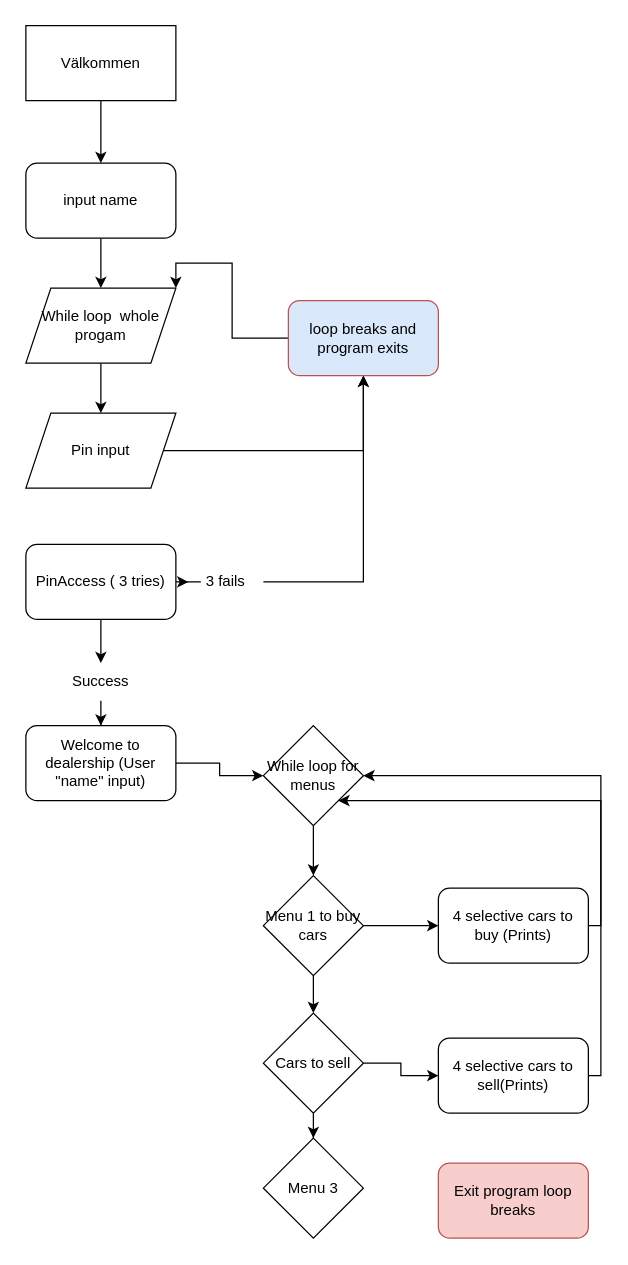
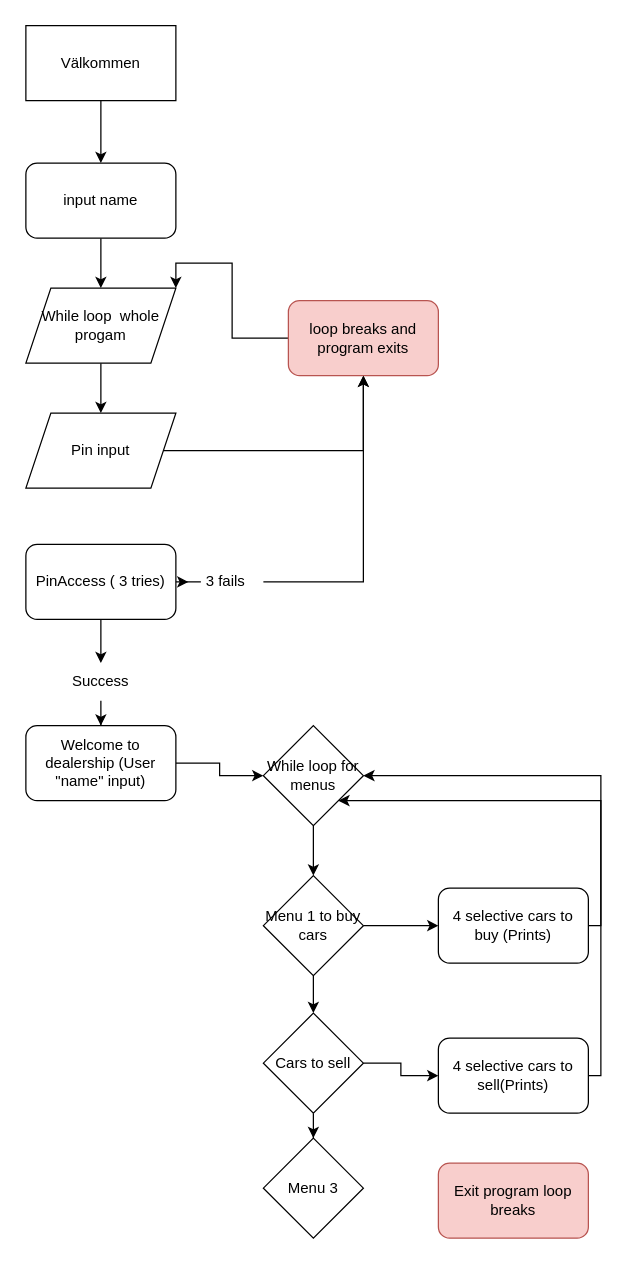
  <mxCell id="0" />
  <mxCell id="1" parent="0" />
  <mxCell id="2" style="edgeStyle=orthogonalEdgeStyle;rounded=0;orthogonalLoop=1;jettySize=auto;html=1;" edge="1" parent="1" source="3" target="7"><mxGeometry relative="1" as="geometry" /></mxCell>
  <mxCell id="3" value="Välkommen" style="rounded=0;whiteSpace=wrap;html=1;" parent="1" vertex="1"><mxGeometry x="20" y="20" width="120" height="60" as="geometry" /></mxCell>
  <mxCell id="4" style="edgeStyle=orthogonalEdgeStyle;rounded=0;orthogonalLoop=1;jettySize=auto;html=1;" edge="1" parent="1" source="5" target="9"><mxGeometry relative="1" as="geometry" /></mxCell>
  <mxCell id="5" value="While loop&amp;nbsp; whole progam" style="shape=parallelogram;perimeter=parallelogramPerimeter;whiteSpace=wrap;html=1;fixedSize=1;" vertex="1" parent="1"><mxGeometry x="20" y="230" width="120" height="60" as="geometry" /></mxCell>
  <mxCell id="6" style="edgeStyle=orthogonalEdgeStyle;rounded=0;orthogonalLoop=1;jettySize=auto;html=1;" edge="1" parent="1" source="7" target="5"><mxGeometry relative="1" as="geometry" /></mxCell>
  <mxCell id="7" value="input name" style="rounded=1;whiteSpace=wrap;html=1;" vertex="1" parent="1"><mxGeometry x="20" y="130" width="120" height="60" as="geometry" /></mxCell>
  <mxCell id="8" style="edgeStyle=orthogonalEdgeStyle;rounded=0;orthogonalLoop=1;jettySize=auto;html=1;" edge="1" parent="1" source="9" target="14"><mxGeometry relative="1" as="geometry" /></mxCell>
  <mxCell id="9" value="Pin input" style="shape=parallelogram;perimeter=parallelogramPerimeter;whiteSpace=wrap;html=1;fixedSize=1;" vertex="1" parent="1"><mxGeometry x="20" y="330" width="120" height="60" as="geometry" /></mxCell>
  <mxCell id="10" style="edgeStyle=orthogonalEdgeStyle;rounded=0;orthogonalLoop=1;jettySize=auto;html=1;exitX=1;exitY=0.5;exitDx=0;exitDy=0;" edge="1" parent="1" source="12" target="16"><mxGeometry relative="1" as="geometry" /></mxCell>
  <mxCell id="11" style="edgeStyle=orthogonalEdgeStyle;rounded=0;orthogonalLoop=1;jettySize=auto;html=1;" edge="1" parent="1" source="12" target="18"><mxGeometry relative="1" as="geometry" /></mxCell>
  <mxCell id="12" value="PinAccess ( 3 tries)" style="rounded=1;whiteSpace=wrap;html=1;" vertex="1" parent="1"><mxGeometry x="20" y="435" width="120" height="60" as="geometry" /></mxCell>
  <mxCell id="13" style="edgeStyle=orthogonalEdgeStyle;rounded=0;orthogonalLoop=1;jettySize=auto;html=1;entryX=1;entryY=0;entryDx=0;entryDy=0;" edge="1" parent="1" source="14" target="5"><mxGeometry relative="1" as="geometry" /></mxCell>
- <mxCell id="14" value="loop breaks and program exits" style="rounded=1;whiteSpace=wrap;html=1;fillColor=#dae8fc;strokeColor=#b85450;" vertex="1" parent="1"><mxGeometry x="230" y="240" width="120" height="60" as="geometry" /></mxCell>
+ <mxCell id="14" value="loop breaks and program exits" style="rounded=1;whiteSpace=wrap;html=1;fillColor=#f8cecc;strokeColor=#b85450;" vertex="1" parent="1"><mxGeometry x="230" y="240" width="120" height="60" as="geometry" /></mxCell>
  <mxCell id="15" style="edgeStyle=orthogonalEdgeStyle;rounded=0;orthogonalLoop=1;jettySize=auto;html=1;" edge="1" parent="1" source="16" target="14"><mxGeometry relative="1" as="geometry" /></mxCell>
  <mxCell id="16" value="3 fails" style="text;html=1;strokeColor=none;fillColor=none;align=center;verticalAlign=middle;whiteSpace=wrap;rounded=0;" vertex="1" parent="1"><mxGeometry x="150" y="450" width="60" height="30" as="geometry" /></mxCell>
  <mxCell id="17" style="edgeStyle=orthogonalEdgeStyle;rounded=0;orthogonalLoop=1;jettySize=auto;html=1;exitX=0.5;exitY=1;exitDx=0;exitDy=0;" edge="1" parent="1" source="18" target="20"><mxGeometry relative="1" as="geometry" /></mxCell>
  <mxCell id="18" value="Success" style="text;html=1;strokeColor=none;fillColor=none;align=center;verticalAlign=middle;whiteSpace=wrap;rounded=0;" vertex="1" parent="1"><mxGeometry x="50" y="530" width="60" height="30" as="geometry" /></mxCell>
  <mxCell id="19" style="edgeStyle=orthogonalEdgeStyle;rounded=0;orthogonalLoop=1;jettySize=auto;html=1;exitX=1;exitY=0.5;exitDx=0;exitDy=0;" edge="1" parent="1" source="20" target="22"><mxGeometry relative="1" as="geometry" /></mxCell>
  <mxCell id="20" value="Welcome to dealership (User &quot;name&quot; input)" style="rounded=1;whiteSpace=wrap;html=1;" vertex="1" parent="1"><mxGeometry x="20" y="580" width="120" height="60" as="geometry" /></mxCell>
  <mxCell id="21" style="edgeStyle=orthogonalEdgeStyle;rounded=0;orthogonalLoop=1;jettySize=auto;html=1;exitX=0.5;exitY=1;exitDx=0;exitDy=0;" edge="1" parent="1" source="22" target="25"><mxGeometry relative="1" as="geometry" /></mxCell>
  <mxCell id="22" value="While loop for menus" style="rhombus;whiteSpace=wrap;html=1;" vertex="1" parent="1"><mxGeometry x="210" y="580" width="80" height="80" as="geometry" /></mxCell>
  <mxCell id="23" style="edgeStyle=orthogonalEdgeStyle;rounded=0;orthogonalLoop=1;jettySize=auto;html=1;" edge="1" parent="1" source="25" target="27"><mxGeometry relative="1" as="geometry" /></mxCell>
  <mxCell id="24" style="edgeStyle=orthogonalEdgeStyle;rounded=0;orthogonalLoop=1;jettySize=auto;html=1;exitX=0.5;exitY=1;exitDx=0;exitDy=0;entryX=0.5;entryY=0;entryDx=0;entryDy=0;" edge="1" parent="1" source="25" target="30"><mxGeometry relative="1" as="geometry" /></mxCell>
  <mxCell id="25" value="Menu 1 to buy cars" style="rhombus;whiteSpace=wrap;html=1;" vertex="1" parent="1"><mxGeometry x="210" y="700" width="80" height="80" as="geometry" /></mxCell>
  <mxCell id="26" style="edgeStyle=orthogonalEdgeStyle;rounded=0;orthogonalLoop=1;jettySize=auto;html=1;entryX=1;entryY=0.5;entryDx=0;entryDy=0;" edge="1" parent="1" source="27" target="22"><mxGeometry relative="1" as="geometry"><Array as="points"><mxPoint x="480" y="740" /><mxPoint x="480" y="620" /></Array></mxGeometry></mxCell>
  <mxCell id="27" value="4 selective cars to buy (Prints)" style="rounded=1;whiteSpace=wrap;html=1;" vertex="1" parent="1"><mxGeometry x="350" y="710" width="120" height="60" as="geometry" /></mxCell>
  <mxCell id="28" style="edgeStyle=orthogonalEdgeStyle;rounded=0;orthogonalLoop=1;jettySize=auto;html=1;exitX=1;exitY=0.5;exitDx=0;exitDy=0;" edge="1" parent="1" source="30" target="32"><mxGeometry relative="1" as="geometry" /></mxCell>
  <mxCell id="29" style="edgeStyle=orthogonalEdgeStyle;rounded=0;orthogonalLoop=1;jettySize=auto;html=1;exitX=0.5;exitY=1;exitDx=0;exitDy=0;" edge="1" parent="1" source="30" target="33"><mxGeometry relative="1" as="geometry" /></mxCell>
  <mxCell id="30" value="Cars to sell" style="rhombus;whiteSpace=wrap;html=1;" vertex="1" parent="1"><mxGeometry x="210" y="810" width="80" height="80" as="geometry" /></mxCell>
  <mxCell id="31" style="edgeStyle=orthogonalEdgeStyle;rounded=0;orthogonalLoop=1;jettySize=auto;html=1;entryX=1;entryY=1;entryDx=0;entryDy=0;" edge="1" parent="1" source="32" target="22"><mxGeometry relative="1" as="geometry"><Array as="points"><mxPoint x="480" y="860" /><mxPoint x="480" y="640" /></Array></mxGeometry></mxCell>
  <mxCell id="32" value="&lt;span style=&quot;&quot;&gt;4 selective cars to sell(Prints)&lt;/span&gt;" style="rounded=1;whiteSpace=wrap;html=1;" vertex="1" parent="1"><mxGeometry x="350" y="830" width="120" height="60" as="geometry" /></mxCell>
  <mxCell id="33" value="Menu 3" style="rhombus;whiteSpace=wrap;html=1;" vertex="1" parent="1"><mxGeometry x="210" y="910" width="80" height="80" as="geometry" /></mxCell>
  <mxCell id="34" value="Exit program loop breaks" style="rounded=1;whiteSpace=wrap;html=1;fillColor=#f8cecc;strokeColor=#b85450;" vertex="1" parent="1"><mxGeometry x="350" y="930" width="120" height="60" as="geometry" /></mxCell>
